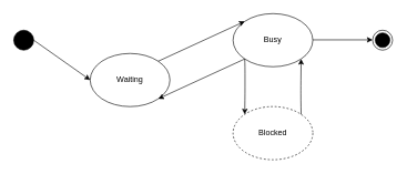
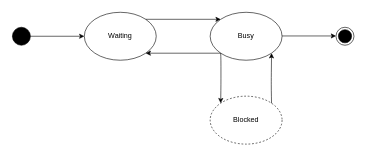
  <mxCell id="0" />
  <mxCell id="1" parent="0" />
  <mxCell id="2" value="" style="ellipse;shape=doubleEllipse;html=1;dashed=0;whitespace=wrap;aspect=fixed;fillColor=#000000;gradientColor=none;" vertex="1" parent="1"><mxGeometry x="20" y="45" width="30" height="30" as="geometry" /></mxCell>
- <mxCell id="3" value="Waiting" style="ellipse;whiteSpace=wrap;html=1;fillColor=#ffffff;gradientColor=none;" vertex="1" parent="1"><mxGeometry x="135" y="80" width="120" height="80" as="geometry" /></mxCell>
+ <mxCell id="3" value="Waiting" style="ellipse;whiteSpace=wrap;html=1;fillColor=#ffffff;gradientColor=none;" vertex="1" parent="1"><mxGeometry x="140" y="20" width="120" height="80" as="geometry" /></mxCell>
  <mxCell id="4" value="Busy" style="ellipse;whiteSpace=wrap;html=1;fillColor=#ffffff;gradientColor=none;" vertex="1" parent="1"><mxGeometry x="350" y="20" width="120" height="80" as="geometry" /></mxCell>
  <mxCell id="5" value="Blocked" style="ellipse;whiteSpace=wrap;html=1;fillColor=#ffffff;gradientColor=none;dashed=1;" vertex="1" parent="1"><mxGeometry x="350" y="160" width="120" height="80" as="geometry" /></mxCell>
  <mxCell id="6" value="" style="endArrow=classic;html=1;exitX=1;exitY=0.5;exitDx=0;exitDy=0;entryX=0;entryY=0.5;entryDx=0;entryDy=0;" edge="1" parent="1" source="2" target="3"><mxGeometry width="50" height="50" relative="1" as="geometry"><mxPoint x="-10" y="390" as="sourcePoint" /><mxPoint x="40" y="340" as="targetPoint" /></mxGeometry></mxCell>
  <mxCell id="7" value="" style="endArrow=classic;html=1;exitX=1;exitY=0;exitDx=0;exitDy=0;entryX=0;entryY=0;entryDx=0;entryDy=0;" edge="1" parent="1" source="3" target="4"><mxGeometry width="50" height="50" relative="1" as="geometry"><mxPoint x="260" y="59.5" as="sourcePoint" /><mxPoint x="350" y="59.5" as="targetPoint" /></mxGeometry></mxCell>
  <mxCell id="8" value="" style="endArrow=classic;html=1;exitX=1;exitY=0.5;exitDx=0;exitDy=0;entryX=0;entryY=0.5;entryDx=0;entryDy=0;" edge="1" parent="1"><mxGeometry width="50" height="50" relative="1" as="geometry"><mxPoint x="470" y="59.5" as="sourcePoint" /><mxPoint x="560" y="59.5" as="targetPoint" /></mxGeometry></mxCell>
  <mxCell id="9" value="" style="ellipse;html=1;shape=endState;fillColor=#000000;strokeColor=#000000;" vertex="1" parent="1"><mxGeometry x="560" y="45" width="30" height="30" as="geometry" /></mxCell>
  <mxCell id="10" value="" style="endArrow=classic;html=1;exitX=0;exitY=1;exitDx=0;exitDy=0;entryX=0;entryY=0;entryDx=0;entryDy=0;" edge="1" parent="1" source="4" target="5"><mxGeometry width="50" height="50" relative="1" as="geometry"><mxPoint x="20" y="310" as="sourcePoint" /><mxPoint x="70" y="260" as="targetPoint" /><Array as="points"><mxPoint x="368" y="100" /><mxPoint x="368" y="140" /></Array></mxGeometry></mxCell>
  <mxCell id="11" value="" style="endArrow=classic;html=1;exitX=1;exitY=0;exitDx=0;exitDy=0;entryX=1;entryY=1;entryDx=0;entryDy=0;" edge="1" parent="1" source="5" target="4"><mxGeometry width="50" height="50" relative="1" as="geometry"><mxPoint x="377.574" y="98.284" as="sourcePoint" /><mxPoint x="377.574" y="181.716" as="targetPoint" /><Array as="points"><mxPoint x="452" y="150" /><mxPoint x="452" y="130" /></Array></mxGeometry></mxCell>
  <mxCell id="12" value="" style="endArrow=classic;html=1;exitX=0;exitY=1;exitDx=0;exitDy=0;entryX=1;entryY=1;entryDx=0;entryDy=0;" edge="1" parent="1" source="4" target="3"><mxGeometry width="50" height="50" relative="1" as="geometry"><mxPoint x="252.426" y="41.716" as="sourcePoint" /><mxPoint x="377.574" y="41.716" as="targetPoint" /></mxGeometry></mxCell>
